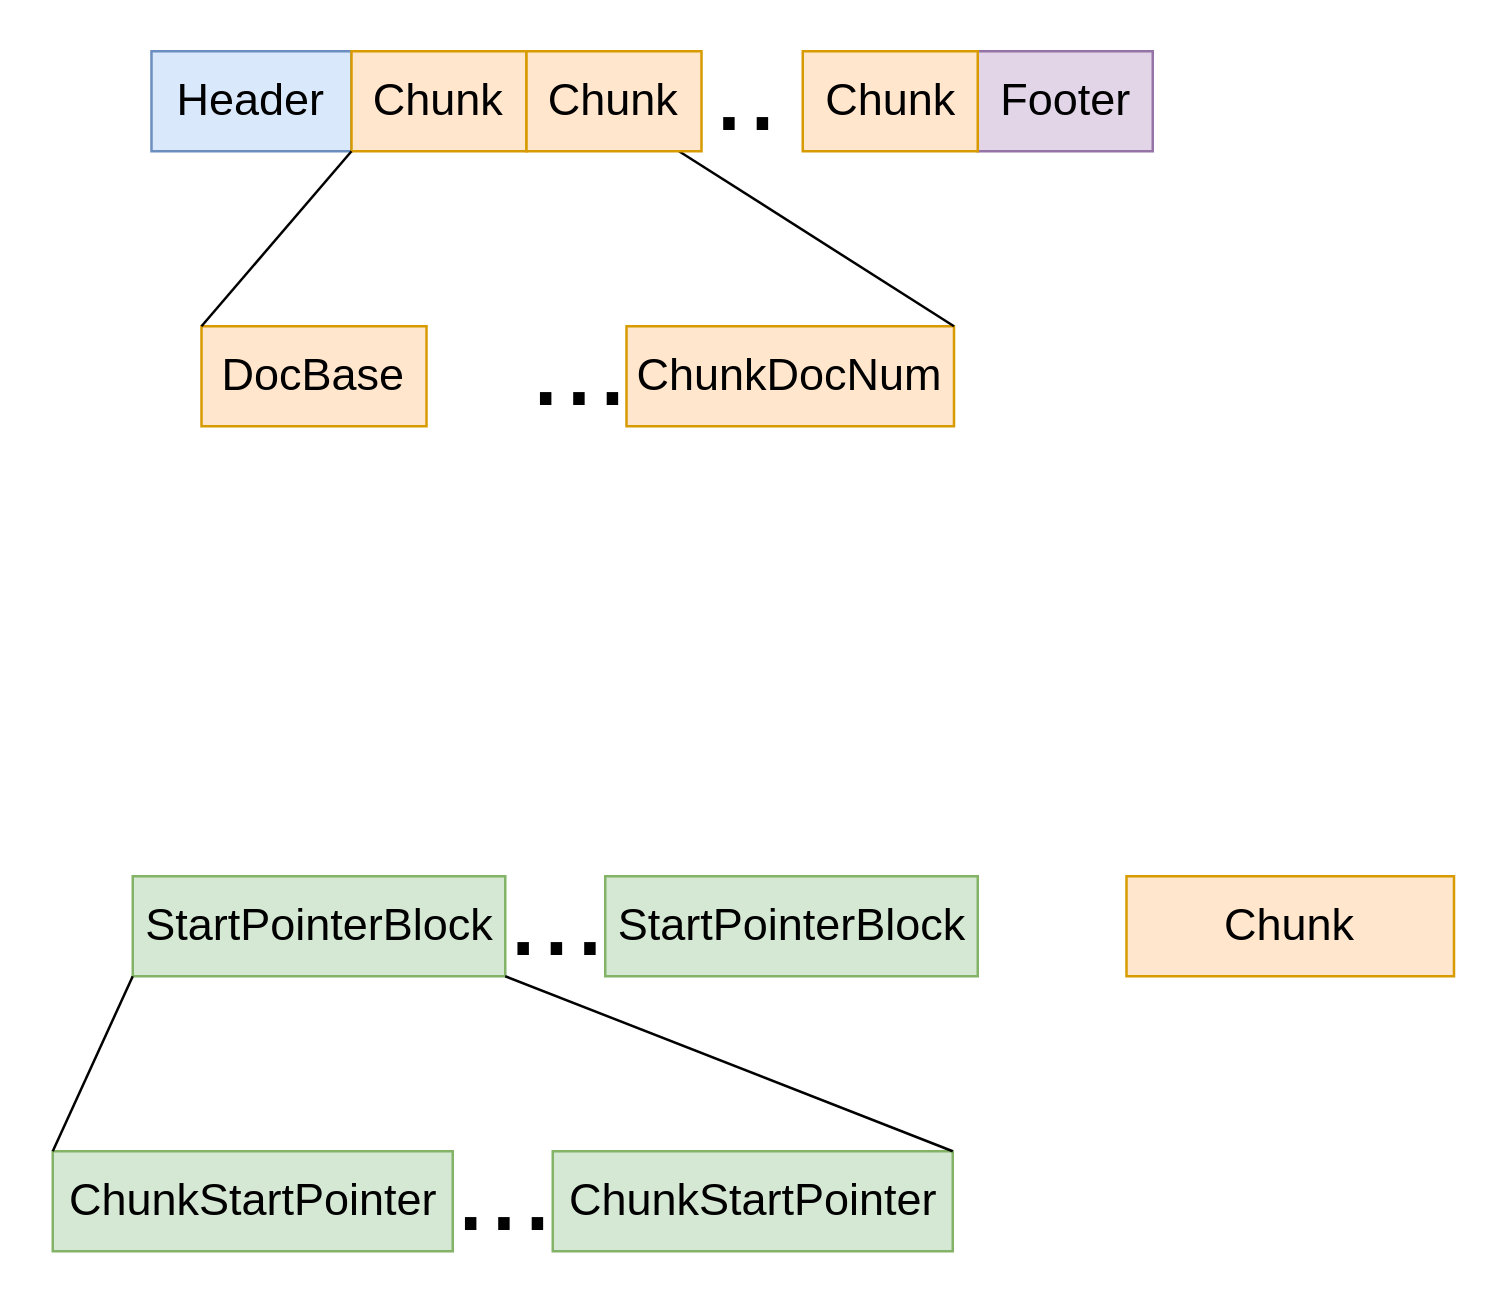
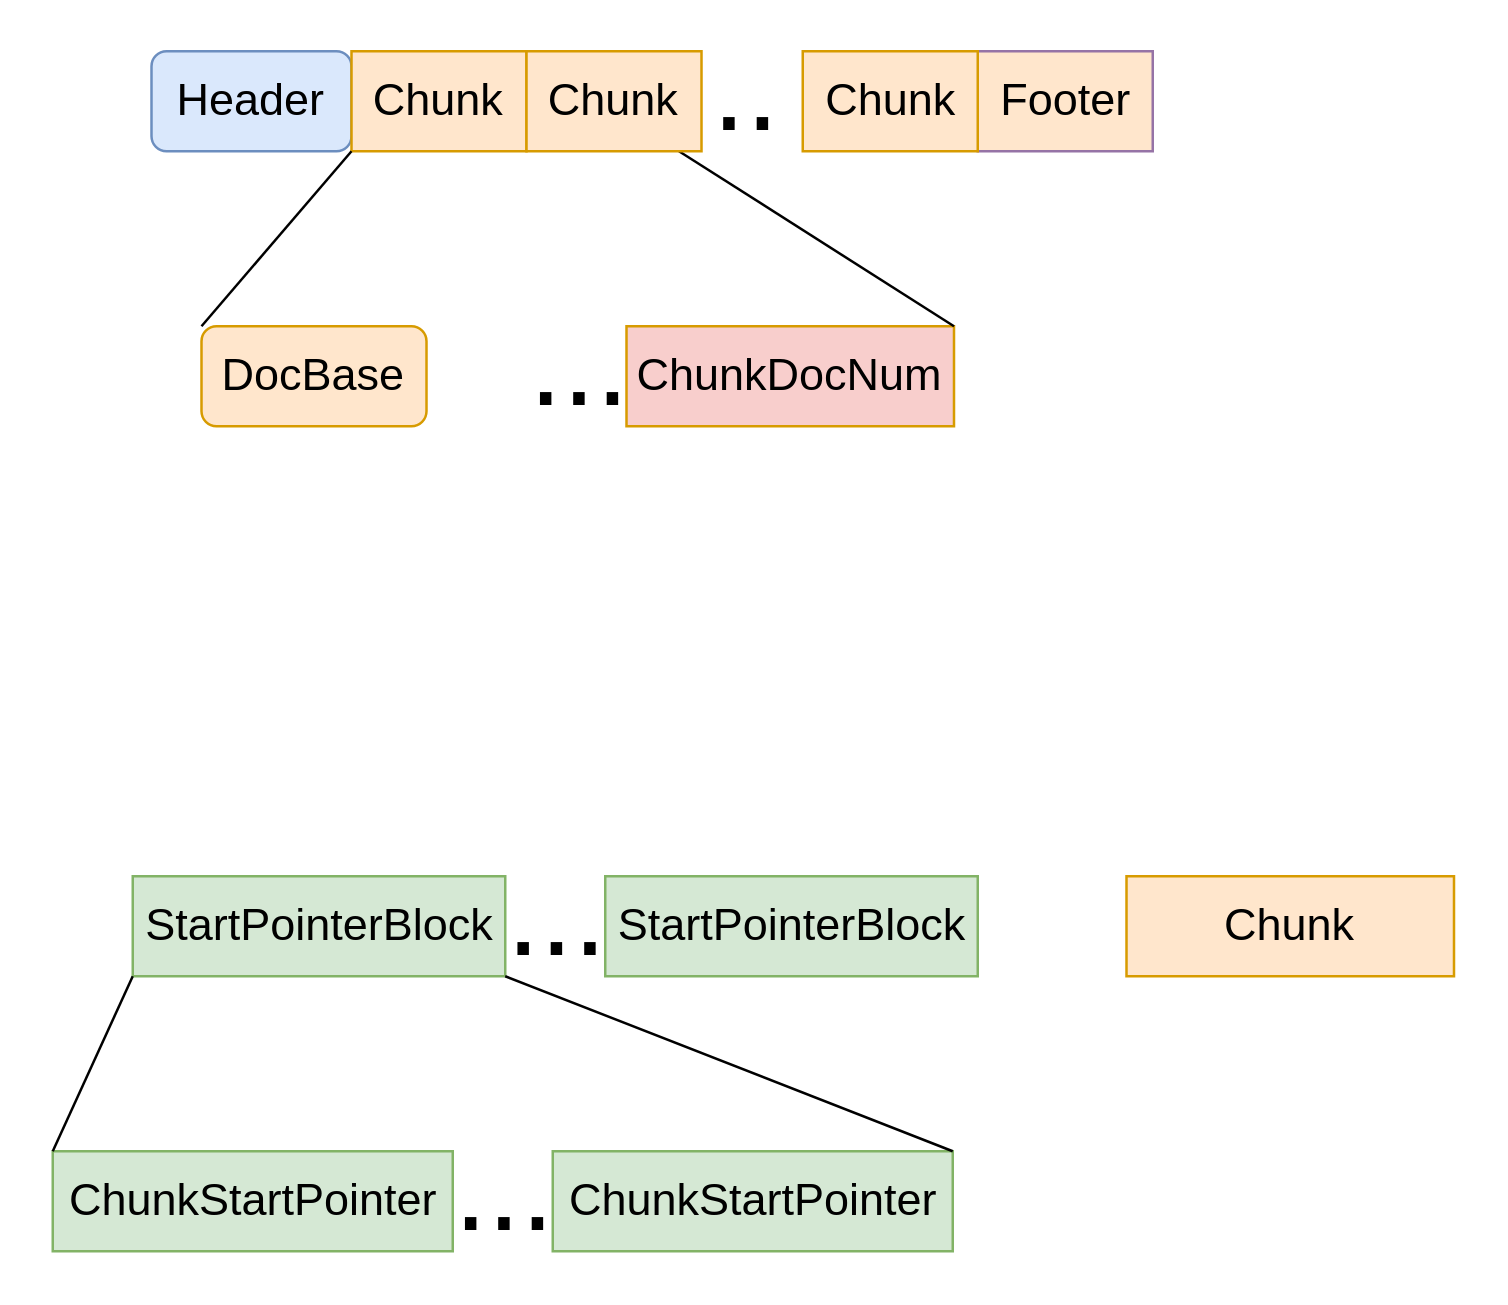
  <mxCell id="0" />
  <mxCell id="1" parent="0" />
- <mxCell id="2" value="&lt;font style=&quot;font-size: 18px&quot;&gt;Header&lt;/font&gt;" style="rounded=0;whiteSpace=wrap;html=1;fillColor=#dae8fc;strokeColor=#6c8ebf;" vertex="1" parent="1"><mxGeometry x="60" y="20" width="80" height="40" as="geometry" /></mxCell>
+ <mxCell id="2" value="&lt;font style=&quot;font-size: 18px&quot;&gt;Header&lt;/font&gt;" style="whiteSpace=wrap;html=1;fillColor=#dae8fc;strokeColor=#6c8ebf;rounded=1;" vertex="1" parent="1"><mxGeometry x="60" y="20" width="80" height="40" as="geometry" /></mxCell>
  <mxCell id="3" value="&lt;span style=&quot;font-size: 18px&quot;&gt;Chunk&lt;/span&gt;" style="rounded=0;whiteSpace=wrap;html=1;fillColor=#ffe6cc;strokeColor=#d79b00;" vertex="1" parent="1"><mxGeometry x="140" y="20" width="70" height="40" as="geometry" /></mxCell>
- <mxCell id="4" value="&lt;font style=&quot;font-size: 18px&quot;&gt;Footer&lt;/font&gt;" style="rounded=0;whiteSpace=wrap;html=1;fillColor=#e1d5e7;strokeColor=#9673a6;" vertex="1" parent="1"><mxGeometry x="390.5" y="20" width="70" height="40" as="geometry" /></mxCell>
+ <mxCell id="4" value="&lt;font style=&quot;font-size: 18px&quot;&gt;Footer&lt;/font&gt;" style="rounded=0;whiteSpace=wrap;html=1;fillColor=#ffe6cc;strokeColor=#9673a6;" vertex="1" parent="1"><mxGeometry x="390.5" y="20" width="70" height="40" as="geometry" /></mxCell>
  <mxCell id="5" value="&lt;font style=&quot;font-size: 18px&quot;&gt;StartPointerBlock&lt;/font&gt;" style="rounded=0;whiteSpace=wrap;html=1;fillColor=#d5e8d4;strokeColor=#82b366;" vertex="1" parent="1"><mxGeometry x="52.5" y="350" width="149" height="40" as="geometry" /></mxCell>
  <mxCell id="6" value="&lt;span style=&quot;font-size: 18px&quot;&gt;Chunk&lt;/span&gt;" style="rounded=0;whiteSpace=wrap;html=1;fillColor=#ffe6cc;strokeColor=#d79b00;" vertex="1" parent="1"><mxGeometry x="450" y="350" width="131" height="40" as="geometry" /></mxCell>
  <mxCell id="7" value="&lt;font style=&quot;font-size: 48px&quot;&gt;...&lt;/font&gt;" style="text;html=1;align=center;verticalAlign=middle;resizable=0;points=[];autosize=1;strokeColor=none;fillColor=none;" vertex="1" parent="1"><mxGeometry x="261" y="20" width="60" height="30" as="geometry" /></mxCell>
  <mxCell id="8" value="&lt;font style=&quot;font-size: 48px&quot;&gt;...&lt;/font&gt;" style="text;html=1;align=center;verticalAlign=middle;resizable=0;points=[];autosize=1;strokeColor=none;fillColor=none;" vertex="1" parent="1"><mxGeometry x="191.5" y="350" width="60" height="30" as="geometry" /></mxCell>
  <mxCell id="9" value="&lt;font style=&quot;font-size: 18px&quot;&gt;StartPointerBlock&lt;/font&gt;" style="rounded=0;whiteSpace=wrap;html=1;fillColor=#d5e8d4;strokeColor=#82b366;" vertex="1" parent="1"><mxGeometry x="241.5" y="350" width="149" height="40" as="geometry" /></mxCell>
- <mxCell id="10" value="&lt;span style=&quot;font-size: 18px&quot;&gt;DocBase&lt;/span&gt;" style="rounded=0;whiteSpace=wrap;html=1;fillColor=#ffe6cc;strokeColor=#d79b00;" vertex="1" parent="1"><mxGeometry x="80" y="130" width="90" height="40" as="geometry" /></mxCell>
+ <mxCell id="10" value="&lt;span style=&quot;font-size: 18px&quot;&gt;DocBase&lt;/span&gt;" style="whiteSpace=wrap;html=1;fillColor=#ffe6cc;strokeColor=#d79b00;rounded=1;" vertex="1" parent="1"><mxGeometry x="80" y="130" width="90" height="40" as="geometry" /></mxCell>
  <mxCell id="11" value="&lt;font style=&quot;font-size: 48px&quot;&gt;...&lt;/font&gt;" style="text;html=1;align=center;verticalAlign=middle;resizable=0;points=[];autosize=1;strokeColor=none;fillColor=none;" vertex="1" parent="1"><mxGeometry x="201" y="130" width="60" height="30" as="geometry" /></mxCell>
- <mxCell id="12" value="&lt;span style=&quot;font-size: 18px&quot;&gt;ChunkDocNum&lt;/span&gt;" style="rounded=0;whiteSpace=wrap;html=1;fillColor=#ffe6cc;strokeColor=#d79b00;" vertex="1" parent="1"><mxGeometry x="250" y="130" width="131" height="40" as="geometry" /></mxCell>
+ <mxCell id="12" value="&lt;span style=&quot;font-size: 18px&quot;&gt;ChunkDocNum&lt;/span&gt;" style="rounded=0;whiteSpace=wrap;html=1;fillColor=#f8cecc;strokeColor=#d79b00;" vertex="1" parent="1"><mxGeometry x="250" y="130" width="131" height="40" as="geometry" /></mxCell>
  <mxCell id="13" value="&lt;span style=&quot;font-size: 18px&quot;&gt;ChunkStartPointer&lt;/span&gt;" style="rounded=0;whiteSpace=wrap;html=1;fillColor=#d5e8d4;strokeColor=#82b366;" vertex="1" parent="1"><mxGeometry x="20.5" y="460" width="160" height="40" as="geometry" /></mxCell>
  <mxCell id="14" value="&lt;font style=&quot;font-size: 48px&quot;&gt;...&lt;/font&gt;" style="text;html=1;align=center;verticalAlign=middle;resizable=0;points=[];autosize=1;strokeColor=none;fillColor=none;" vertex="1" parent="1"><mxGeometry x="170.5" y="460" width="60" height="30" as="geometry" /></mxCell>
  <mxCell id="15" value="&lt;span style=&quot;font-size: 18px&quot;&gt;ChunkStartPointer&lt;/span&gt;" style="rounded=0;whiteSpace=wrap;html=1;fillColor=#d5e8d4;strokeColor=#82b366;" vertex="1" parent="1"><mxGeometry x="220.5" y="460" width="160" height="40" as="geometry" /></mxCell>
  <mxCell id="16" value="" style="endArrow=none;html=1;rounded=0;entryX=0;entryY=1;entryDx=0;entryDy=0;exitX=0;exitY=0;exitDx=0;exitDy=0;" edge="1" parent="1" source="10" target="3"><mxGeometry width="50" height="50" relative="1" as="geometry"><mxPoint x="100" y="120" as="sourcePoint" /><mxPoint x="150" y="70" as="targetPoint" /></mxGeometry></mxCell>
  <mxCell id="17" value="" style="endArrow=none;html=1;rounded=0;exitX=1;exitY=0;exitDx=0;exitDy=0;" edge="1" parent="1" source="12"><mxGeometry width="50" height="50" relative="1" as="geometry"><mxPoint x="221" y="110" as="sourcePoint" /><mxPoint x="271" y="60" as="targetPoint" /></mxGeometry></mxCell>
  <mxCell id="18" value="" style="endArrow=none;html=1;rounded=0;exitX=0;exitY=0;exitDx=0;exitDy=0;entryX=0;entryY=1;entryDx=0;entryDy=0;" edge="1" parent="1" source="13" target="5"><mxGeometry width="50" height="50" relative="1" as="geometry"><mxPoint x="0.5" y="440" as="sourcePoint" /><mxPoint x="50.5" y="390" as="targetPoint" /></mxGeometry></mxCell>
  <mxCell id="19" value="" style="endArrow=none;html=1;rounded=0;exitX=1;exitY=0;exitDx=0;exitDy=0;" edge="1" parent="1" source="15"><mxGeometry width="50" height="50" relative="1" as="geometry"><mxPoint x="151.5" y="440" as="sourcePoint" /><mxPoint x="201.5" y="390" as="targetPoint" /></mxGeometry></mxCell>
  <mxCell id="20" value="&lt;span style=&quot;font-size: 18px&quot;&gt;Chunk&lt;/span&gt;" style="rounded=0;whiteSpace=wrap;html=1;fillColor=#ffe6cc;strokeColor=#d79b00;" vertex="1" parent="1"><mxGeometry x="210" y="20" width="70" height="40" as="geometry" /></mxCell>
  <mxCell id="21" value="&lt;span style=&quot;font-size: 18px&quot;&gt;Chunk&lt;/span&gt;" style="rounded=0;whiteSpace=wrap;html=1;fillColor=#ffe6cc;strokeColor=#d79b00;" vertex="1" parent="1"><mxGeometry x="320.5" y="20" width="70" height="40" as="geometry" /></mxCell>
